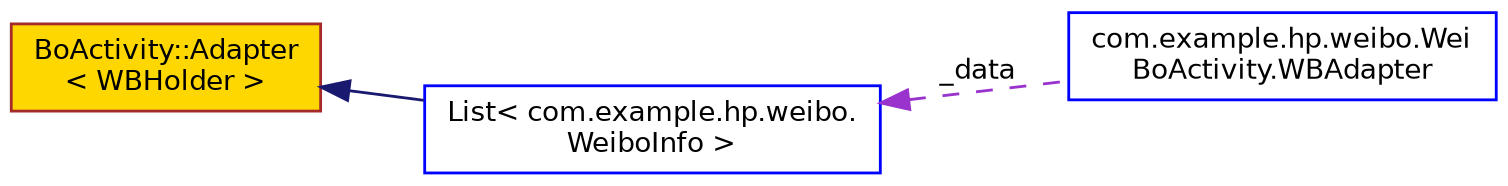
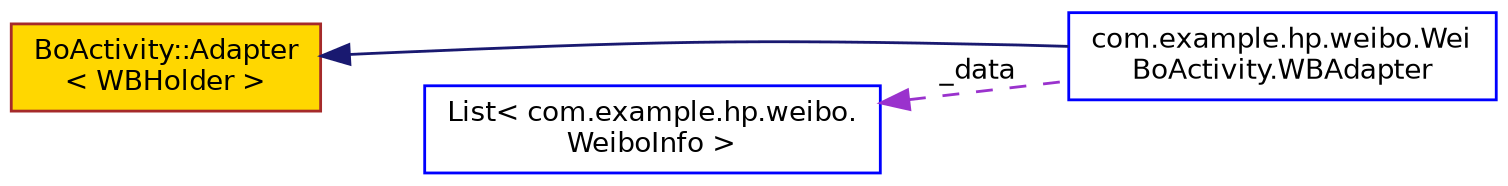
  digraph {
    rankdir=LR
    node [color=blue fillcolor=white fontname=Helvetica fontsize=10 shape=record style=filled]
    edge [dir=back fontname=Helvetica fontsize=10 labelfontname=Helvetica labelfontsize=10]
    n1 [fontcolor=black height=0.2 label="com.example.hp.weibo.Wei\lBoActivity.WBAdapter" width=0.4]
    n2 [color=brown fillcolor=gold height=0.2 label="BoActivity::Adapter\l\< WBHolder \>" width=0.4]
    n3 [height=0.2 label="List\< com.example.hp.weibo.\lWeiboInfo \>" width=0.4]
-   n2 -> n3 [color=midnightblue style=solid]
+   n2 -> n1 [color=midnightblue style=solid]
    n3 -> n1 [color=darkorchid3 label=" _data" style=dashed]
  }
